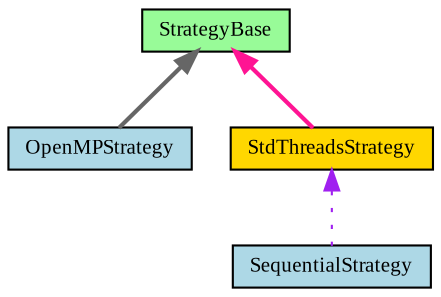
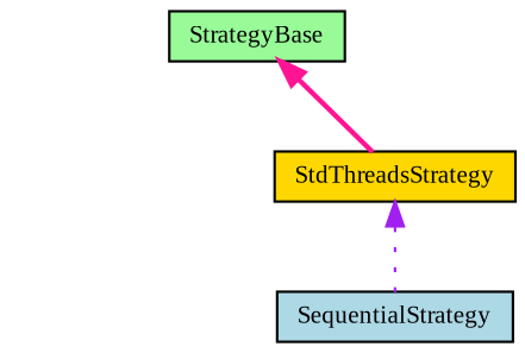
  digraph {
    fontname="Liberation Serif"
    node [color=black fillcolor=lightblue fontname="Liberation Serif" fontsize=10 shape=record style=filled]
    edge [dir=back fontname="Liberation Serif" fontsize=10 labelfontname=Helvetica labelfontsize=10 style=bold]
    n1 [fillcolor=palegreen fontcolor=black height=0.2 label=StrategyBase width=0.4]
-   n2 [height=0.2 label=OpenMPStrategy width=0.4]
    n3 [fillcolor=gold height=0.2 label=StdThreadsStrategy width=0.4]
    n4 [height=0.2 label=SequentialStrategy width=0.4]
-   n1 -> n2 [color=gray40]
    n1 -> n3 [color=deeppink]
    n3 -> n4 [color=purple style=dotted]
  }
